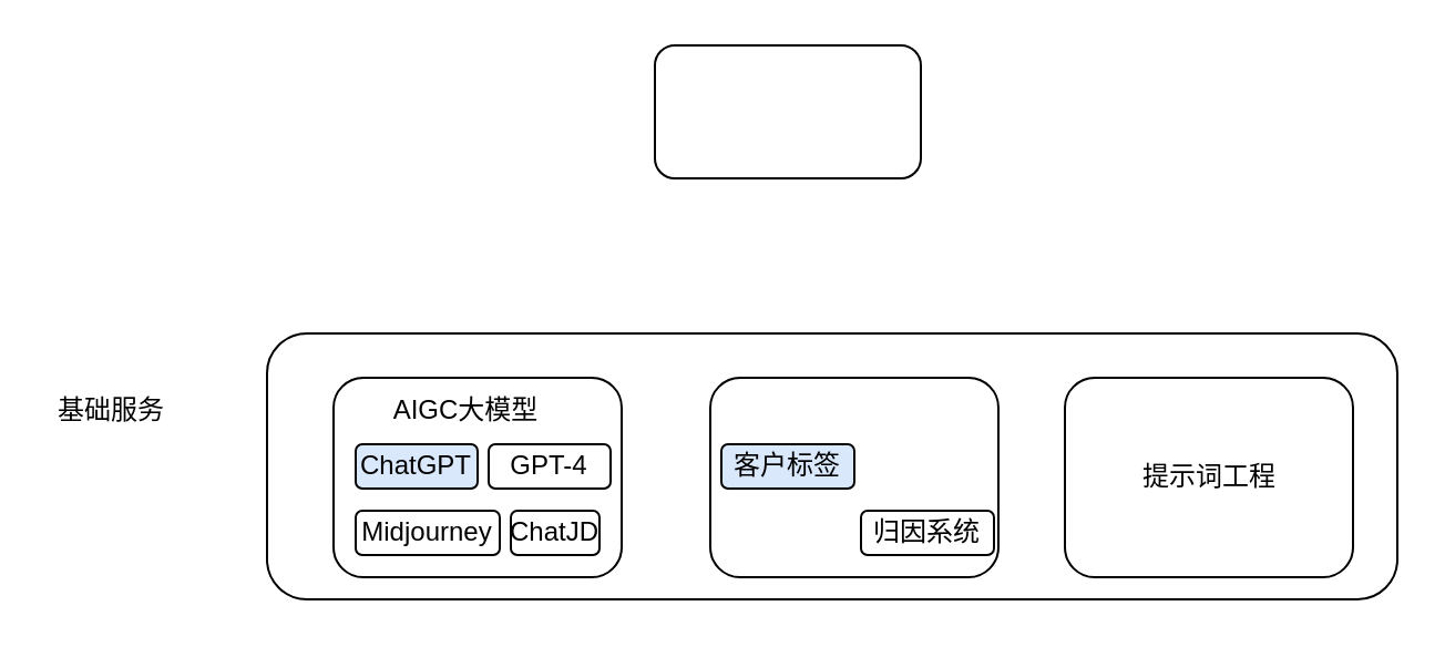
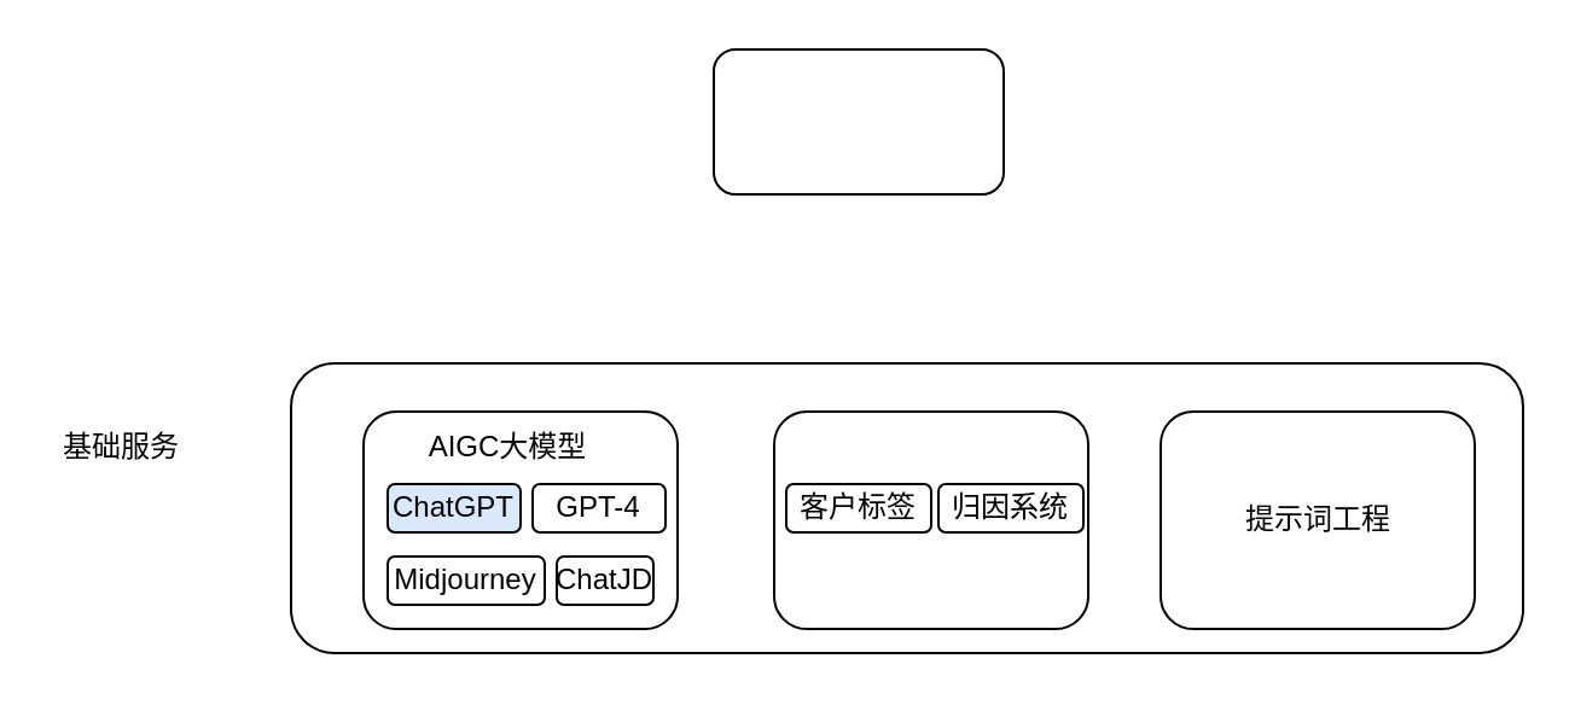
  <mxCell id="0" />
  <mxCell id="1" parent="0" />
  <mxCell id="2" value="" style="rounded=1;whiteSpace=wrap;html=1;" vertex="1" parent="1"><mxGeometry x="120" y="150" width="510" height="120" as="geometry" /></mxCell>
  <mxCell id="3" value="" style="rounded=1;whiteSpace=wrap;html=1;" vertex="1" parent="1"><mxGeometry x="150" y="170" width="130" height="90" as="geometry" /></mxCell>
  <mxCell id="4" value="AIGC大模型" style="text;html=1;strokeColor=none;fillColor=none;align=center;verticalAlign=middle;whiteSpace=wrap;rounded=0;" vertex="1" parent="1"><mxGeometry x="175" y="170" width="70" height="30" as="geometry" /></mxCell>
  <mxCell id="5" value="ChatGPT" style="rounded=1;whiteSpace=wrap;html=1;fillColor=#dae8fc;" vertex="1" parent="1"><mxGeometry x="160" y="200" width="55" height="20" as="geometry" /></mxCell>
  <mxCell id="6" value="GPT-4" style="rounded=1;whiteSpace=wrap;html=1;" vertex="1" parent="1"><mxGeometry x="220" y="200" width="55" height="20" as="geometry" /></mxCell>
  <mxCell id="7" value="Midjourney" style="rounded=1;whiteSpace=wrap;html=1;" vertex="1" parent="1"><mxGeometry x="160" y="230" width="65" height="20" as="geometry" /></mxCell>
  <mxCell id="8" value="ChatJD" style="rounded=1;whiteSpace=wrap;html=1;" vertex="1" parent="1"><mxGeometry x="230" y="230" width="40" height="20" as="geometry" /></mxCell>
  <mxCell id="9" value="" style="rounded=1;whiteSpace=wrap;html=1;" vertex="1" parent="1"><mxGeometry x="320" y="170" width="130" height="90" as="geometry" /></mxCell>
- <mxCell id="10" value="客户标签" style="rounded=1;whiteSpace=wrap;html=1;fillColor=#dae8fc;" vertex="1" parent="1"><mxGeometry x="325" y="200" width="60" height="20" as="geometry" /></mxCell>
- <mxCell id="11" value="归因系统" style="rounded=1;whiteSpace=wrap;html=1;" vertex="1" parent="1"><mxGeometry x="388" y="230" width="60" height="20" as="geometry" /></mxCell>
+ <mxCell id="10" value="客户标签" style="rounded=1;whiteSpace=wrap;html=1;" vertex="1" parent="1"><mxGeometry x="325" y="200" width="60" height="20" as="geometry" /></mxCell>
+ <mxCell id="11" value="归因系统" style="rounded=1;whiteSpace=wrap;html=1;" vertex="1" parent="1"><mxGeometry x="388" y="200" width="60" height="20" as="geometry" /></mxCell>
  <mxCell id="12" value="" style="rounded=1;whiteSpace=wrap;html=1;" vertex="1" parent="1"><mxGeometry x="480" y="170" width="130" height="90" as="geometry" /></mxCell>
  <mxCell id="13" value="提示词工程" style="text;html=1;strokeColor=none;fillColor=none;align=center;verticalAlign=middle;whiteSpace=wrap;rounded=0;" vertex="1" parent="1"><mxGeometry x="512.5" y="200" width="65" height="30" as="geometry" /></mxCell>
  <mxCell id="14" value="基础服务" style="text;html=1;strokeColor=none;fillColor=none;align=center;verticalAlign=middle;whiteSpace=wrap;rounded=0;" vertex="1" parent="1"><mxGeometry x="20" y="170" width="60" height="30" as="geometry" /></mxCell>
  <mxCell id="15" value="" style="rounded=1;whiteSpace=wrap;html=1;" vertex="1" parent="1"><mxGeometry x="295" y="20" width="120" height="60" as="geometry" /></mxCell>
